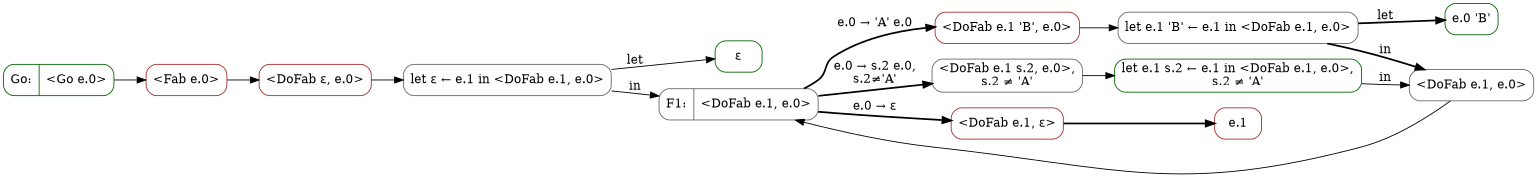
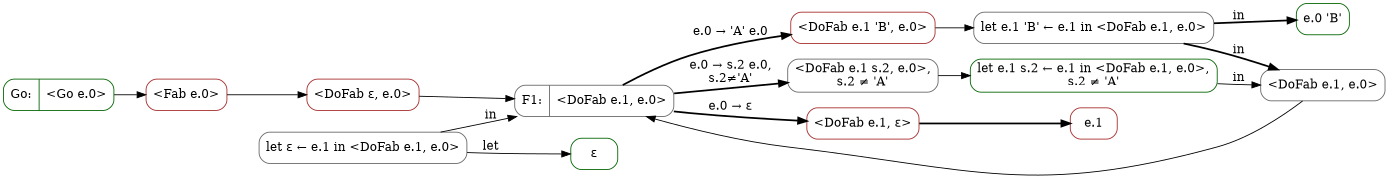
  digraph {
    rankdir=LR
    node [color=brown shape=box style=rounded]
    edge [style=solid]
    n1 [color=darkgreen label="{Go:|\<Go e.0\>}" shape=record]
    n2 [label="<Fab e.0>"]
    n3 [label="<DoFab ε, e.0>"]
    n4 [color=gray40 label="let ε ← e.1 in <DoFab e.1, e.0>"]
    n5 [color=darkgreen label="ε"]
    n6 [color=gray40 label="{F1:|\<DoFab e.1, e.0\>}" shape=record]
    n7 [label="<DoFab e.1 'B', e.0>"]
    n8 [color=gray40 label="<DoFab e.1 s.2, e.0>,\ns.2 ≠ 'A'"]
    n9 [label="<DoFab e.1, ε>"]
    n10 [color=gray40 label="let e.1 'B' ← e.1 in <DoFab e.1, e.0>"]
    n11 [color=darkgreen label="let e.1 s.2 ← e.1 in <DoFab e.1, e.0>,\ns.2 ≠ 'A'"]
    n12 [label="e.1"]
    n13 [color=darkgreen label="e.0 'B'"]
    n14 [color=gray40 label="<DoFab e.1, e.0>"]
    n1 -> n2
    n2 -> n3
-   n3 -> n4
+   n3 -> n6
    n4 -> n5 [label=let]
    n4 -> n6 [label=in]
    n6 -> n7 [label="e.0 → 'A' e.0" style=bold]
    n6 -> n8 [label="e.0 → s.2 e.0,\ns.2≠'A'" style=bold]
    n6 -> n9 [label="e.0 → ε" style=bold]
    n7 -> n10
    n8 -> n11
    n9 -> n12 [style=bold]
-   n10 -> n13 [label=let style=bold]
+   n10 -> n13 [label=in style=bold]
    n10 -> n14 [label=in style=bold]
    n11 -> n14 [label=in]
    n14 -> n6
  }
